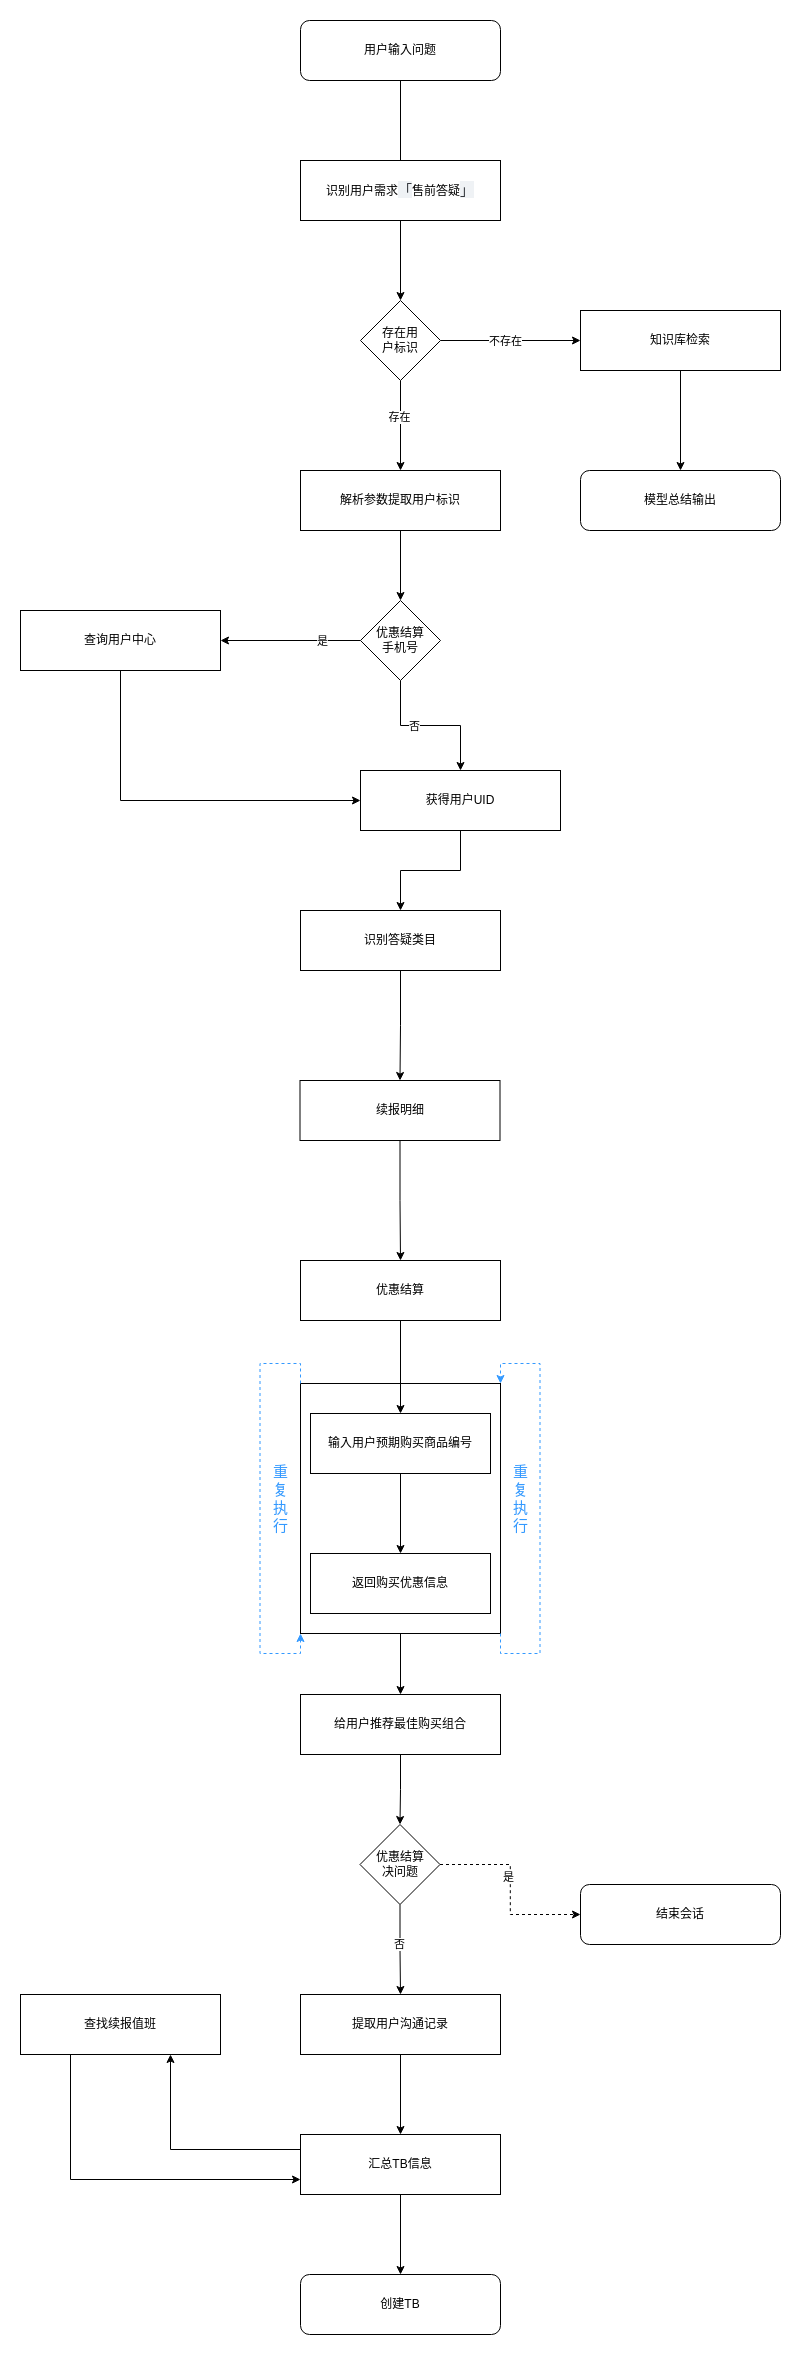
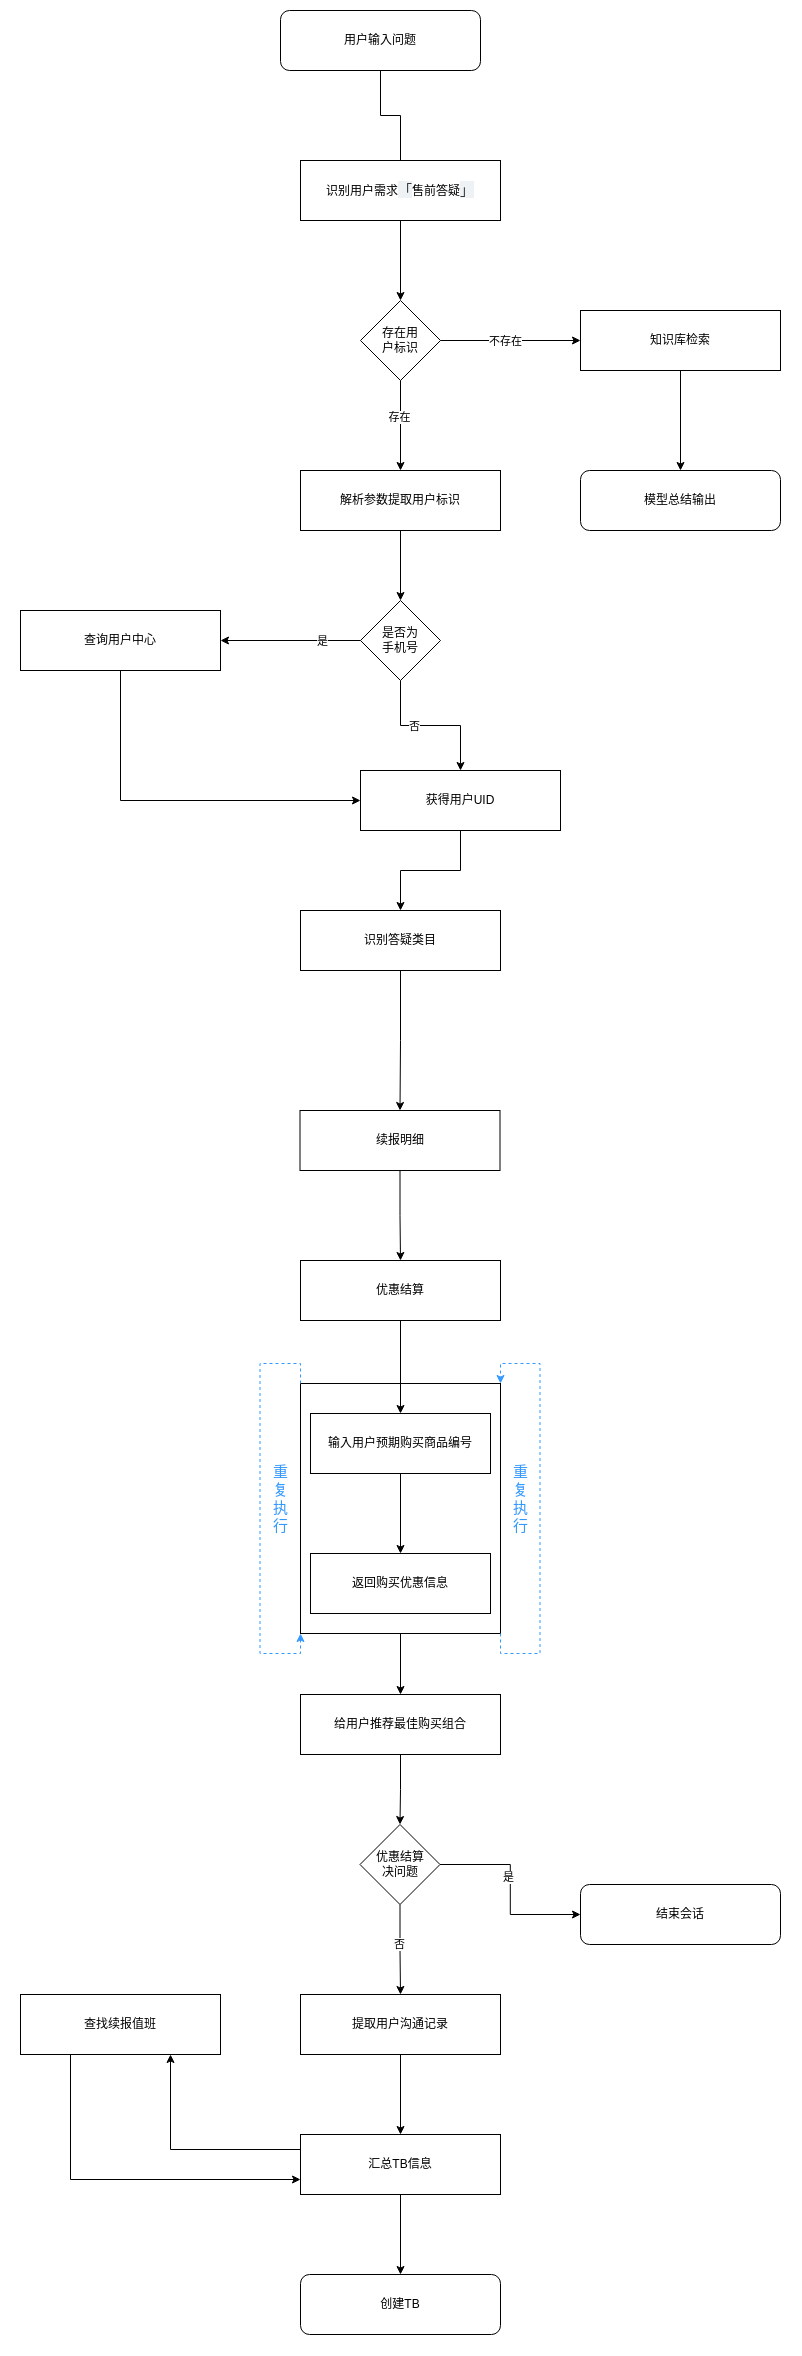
  <mxCell id="0" />
  <mxCell id="1" parent="0" />
  <mxCell id="2" value="" style="rounded=0;whiteSpace=wrap;html=1;fillColor=none;" vertex="1" parent="1"><mxGeometry x="300" y="1383" width="200" height="250" as="geometry" /></mxCell>
  <mxCell id="3" value="" style="edgeStyle=orthogonalEdgeStyle;rounded=0;orthogonalLoop=1;jettySize=auto;html=1;endArrow=none;" edge="1" parent="1" source="4" target="6"><mxGeometry relative="1" as="geometry" /></mxCell>
- <mxCell id="4" value="用户输入问题" style="rounded=1;whiteSpace=wrap;html=1;" parent="1" vertex="1"><mxGeometry x="300" y="20" width="200" height="60" as="geometry" /></mxCell>
+ <mxCell id="4" value="用户输入问题" style="rounded=1;whiteSpace=wrap;html=1;" parent="1" vertex="1"><mxGeometry x="280" y="10" width="200" height="60" as="geometry" /></mxCell>
  <mxCell id="5" value="" style="edgeStyle=orthogonalEdgeStyle;rounded=0;orthogonalLoop=1;jettySize=auto;html=1;" edge="1" parent="1" source="6" target="24"><mxGeometry relative="1" as="geometry" /></mxCell>
  <mxCell id="6" value="识别用户需求&lt;span style=&quot;color: rgb(47, 50, 56); font-family: -apple-system, &amp;quot;system-ui&amp;quot;, &amp;quot;Helvetica Neue&amp;quot;, Helvetica, &amp;quot;Apple Color&amp;quot;, Emoji, &amp;quot;Segoe UI&amp;quot;, &amp;quot;Segoe UI Emoji&amp;quot;, &amp;quot;Apple Color Emoji&amp;quot;, &amp;quot;Segoe UI Symbol&amp;quot;, Arial, &amp;quot;PingFang SC&amp;quot;, &amp;quot;Hiragino Sans GB&amp;quot;, &amp;quot;Microsoft YaHei&amp;quot;, &amp;quot;Heiti SC&amp;quot;, sans-serif; font-size: 14px; text-align: start; white-space-collapse: preserve; background-color: rgb(239, 242, 245);&quot;&gt;「&lt;/span&gt;售前答疑&lt;span style=&quot;color: rgb(47, 50, 56); font-family: -apple-system, &amp;quot;system-ui&amp;quot;, &amp;quot;Helvetica Neue&amp;quot;, Helvetica, &amp;quot;Apple Color&amp;quot;, Emoji, &amp;quot;Segoe UI&amp;quot;, &amp;quot;Segoe UI Emoji&amp;quot;, &amp;quot;Apple Color Emoji&amp;quot;, &amp;quot;Segoe UI Symbol&amp;quot;, Arial, &amp;quot;PingFang SC&amp;quot;, &amp;quot;Hiragino Sans GB&amp;quot;, &amp;quot;Microsoft YaHei&amp;quot;, &amp;quot;Heiti SC&amp;quot;, sans-serif; font-size: 14px; text-align: start; white-space-collapse: preserve; background-color: rgb(239, 242, 245);&quot;&gt;」&lt;/span&gt;" style="rounded=0;whiteSpace=wrap;html=1;" vertex="1" parent="1"><mxGeometry x="300" y="160" width="200" height="60" as="geometry" /></mxCell>
  <mxCell id="7" value="" style="edgeStyle=orthogonalEdgeStyle;rounded=0;orthogonalLoop=1;jettySize=auto;html=1;" edge="1" parent="1" source="8" target="13"><mxGeometry relative="1" as="geometry" /></mxCell>
  <mxCell id="8" value="解析参数提取用户标识" style="rounded=0;whiteSpace=wrap;html=1;" vertex="1" parent="1"><mxGeometry x="300" y="470" width="200" height="60" as="geometry" /></mxCell>
  <mxCell id="9" value="" style="edgeStyle=orthogonalEdgeStyle;rounded=0;orthogonalLoop=1;jettySize=auto;html=1;" edge="1" parent="1" source="13" target="15"><mxGeometry relative="1" as="geometry" /></mxCell>
  <mxCell id="10" value="是" style="edgeLabel;html=1;align=center;verticalAlign=middle;resizable=0;points=[];" vertex="1" connectable="0" parent="9"><mxGeometry x="-0.34" relative="1" as="geometry"><mxPoint x="7" as="offset" /></mxGeometry></mxCell>
  <mxCell id="11" value="" style="edgeStyle=orthogonalEdgeStyle;rounded=0;orthogonalLoop=1;jettySize=auto;html=1;" edge="1" parent="1" source="13" target="17"><mxGeometry relative="1" as="geometry" /></mxCell>
  <mxCell id="12" value="否" style="edgeLabel;html=1;align=center;verticalAlign=middle;resizable=0;points=[];" vertex="1" connectable="0" parent="11"><mxGeometry x="-0.222" relative="1" as="geometry"><mxPoint as="offset" /></mxGeometry></mxCell>
- <mxCell id="13" value="优惠结算&lt;div&gt;手机号&lt;/div&gt;" style="rhombus;whiteSpace=wrap;html=1;rounded=0;" vertex="1" parent="1"><mxGeometry x="360" y="600" width="80" height="80" as="geometry" /></mxCell>
+ <mxCell id="13" value="是否为&lt;div&gt;手机号&lt;/div&gt;" style="rhombus;whiteSpace=wrap;html=1;rounded=0;" vertex="1" parent="1"><mxGeometry x="360" y="600" width="80" height="80" as="geometry" /></mxCell>
  <mxCell id="14" style="edgeStyle=orthogonalEdgeStyle;rounded=0;orthogonalLoop=1;jettySize=auto;html=1;exitX=0.5;exitY=1;exitDx=0;exitDy=0;entryX=0;entryY=0.5;entryDx=0;entryDy=0;" edge="1" parent="1" source="15" target="17"><mxGeometry relative="1" as="geometry" /></mxCell>
  <mxCell id="15" value="查询用户中心" style="whiteSpace=wrap;html=1;rounded=0;" vertex="1" parent="1"><mxGeometry x="20" y="610" width="200" height="60" as="geometry" /></mxCell>
  <mxCell id="16" value="" style="edgeStyle=orthogonalEdgeStyle;rounded=0;orthogonalLoop=1;jettySize=auto;html=1;" edge="1" parent="1" source="17" target="19"><mxGeometry relative="1" as="geometry" /></mxCell>
  <mxCell id="17" value="获得用户UID" style="whiteSpace=wrap;html=1;rounded=0;" vertex="1" parent="1"><mxGeometry x="360" y="770" width="200" height="60" as="geometry" /></mxCell>
  <mxCell id="18" value="" style="edgeStyle=orthogonalEdgeStyle;rounded=0;orthogonalLoop=1;jettySize=auto;html=1;exitX=0.5;exitY=1;exitDx=0;exitDy=0;" edge="1" parent="1" source="19" target="29"><mxGeometry relative="1" as="geometry" /></mxCell>
  <mxCell id="19" value="识别答疑类目" style="whiteSpace=wrap;html=1;rounded=0;" vertex="1" parent="1"><mxGeometry x="300" y="910" width="200" height="60" as="geometry" /></mxCell>
  <mxCell id="20" style="edgeStyle=orthogonalEdgeStyle;rounded=0;orthogonalLoop=1;jettySize=auto;html=1;exitX=0.5;exitY=1;exitDx=0;exitDy=0;" edge="1" parent="1" source="24" target="8"><mxGeometry relative="1" as="geometry" /></mxCell>
  <mxCell id="21" value="存在" style="edgeLabel;html=1;align=center;verticalAlign=middle;resizable=0;points=[];" vertex="1" connectable="0" parent="20"><mxGeometry x="-0.2" y="-2" relative="1" as="geometry"><mxPoint as="offset" /></mxGeometry></mxCell>
  <mxCell id="22" value="" style="edgeStyle=orthogonalEdgeStyle;rounded=0;orthogonalLoop=1;jettySize=auto;html=1;" edge="1" parent="1" source="24" target="26"><mxGeometry relative="1" as="geometry" /></mxCell>
  <mxCell id="23" value="不存在" style="edgeLabel;html=1;align=center;verticalAlign=middle;resizable=0;points=[];" vertex="1" connectable="0" parent="22"><mxGeometry x="-0.08" relative="1" as="geometry"><mxPoint as="offset" /></mxGeometry></mxCell>
  <mxCell id="24" value="存在用&lt;div&gt;户标识&lt;/div&gt;" style="rhombus;whiteSpace=wrap;html=1;rounded=0;" vertex="1" parent="1"><mxGeometry x="360" y="300" width="80" height="80" as="geometry" /></mxCell>
  <mxCell id="25" value="" style="edgeStyle=orthogonalEdgeStyle;rounded=0;orthogonalLoop=1;jettySize=auto;html=1;" edge="1" parent="1" source="26" target="27"><mxGeometry relative="1" as="geometry" /></mxCell>
  <mxCell id="26" value="知识库检索" style="whiteSpace=wrap;html=1;rounded=0;" vertex="1" parent="1"><mxGeometry x="580" y="310" width="200" height="60" as="geometry" /></mxCell>
  <mxCell id="27" value="模型总结输出" style="whiteSpace=wrap;html=1;rounded=1;" vertex="1" parent="1"><mxGeometry x="580" y="470" width="200" height="60" as="geometry" /></mxCell>
  <mxCell id="28" style="edgeStyle=orthogonalEdgeStyle;rounded=0;orthogonalLoop=1;jettySize=auto;html=1;exitX=0.5;exitY=1;exitDx=0;exitDy=0;entryX=0.5;entryY=0;entryDx=0;entryDy=0;" edge="1" parent="1" source="29" target="31"><mxGeometry relative="1" as="geometry" /></mxCell>
- <mxCell id="29" value="续报明细" style="whiteSpace=wrap;html=1;rounded=0;" vertex="1" parent="1"><mxGeometry x="299.5" y="1080" width="200" height="60" as="geometry" /></mxCell>
+ <mxCell id="29" value="续报明细" style="whiteSpace=wrap;html=1;rounded=0;" vertex="1" parent="1"><mxGeometry x="299.5" y="1110" width="200" height="60" as="geometry" /></mxCell>
  <mxCell id="30" value="" style="edgeStyle=orthogonalEdgeStyle;rounded=0;orthogonalLoop=1;jettySize=auto;html=1;" edge="1" parent="1" source="31" target="33"><mxGeometry relative="1" as="geometry" /></mxCell>
  <mxCell id="31" value="优惠结算" style="whiteSpace=wrap;html=1;rounded=0;" vertex="1" parent="1"><mxGeometry x="300" y="1260" width="200" height="60" as="geometry" /></mxCell>
  <mxCell id="32" value="" style="edgeStyle=orthogonalEdgeStyle;rounded=0;orthogonalLoop=1;jettySize=auto;html=1;" edge="1" parent="1" source="33" target="34"><mxGeometry relative="1" as="geometry" /></mxCell>
  <mxCell id="33" value="输入用户预期购买商品编号" style="whiteSpace=wrap;html=1;rounded=0;" vertex="1" parent="1"><mxGeometry x="310" y="1413" width="180" height="60" as="geometry" /></mxCell>
  <mxCell id="34" value="返回购买优惠信息" style="whiteSpace=wrap;html=1;rounded=0;" vertex="1" parent="1"><mxGeometry x="310" y="1553" width="180" height="60" as="geometry" /></mxCell>
  <mxCell id="35" value="" style="edgeStyle=orthogonalEdgeStyle;rounded=0;orthogonalLoop=1;jettySize=auto;html=1;" edge="1" parent="1" source="2" target="41"><mxGeometry relative="1" as="geometry" /></mxCell>
  <mxCell id="36" style="edgeStyle=orthogonalEdgeStyle;rounded=0;orthogonalLoop=1;jettySize=auto;html=1;exitX=1;exitY=1;exitDx=0;exitDy=0;entryX=1;entryY=0;entryDx=0;entryDy=0;dashed=1;strokeColor=#3399FF;" edge="1" parent="1" source="2" target="2"><mxGeometry relative="1" as="geometry"><Array as="points"><mxPoint x="509.5" y="1653" /><mxPoint x="539.5" y="1653" /><mxPoint x="539.5" y="1363" /><mxPoint x="509.5" y="1363" /></Array></mxGeometry></mxCell>
  <mxCell id="37" style="edgeStyle=orthogonalEdgeStyle;rounded=0;orthogonalLoop=1;jettySize=auto;html=1;exitX=0;exitY=0;exitDx=0;exitDy=0;entryX=0;entryY=1;entryDx=0;entryDy=0;dashed=1;strokeColor=#3399FF;" edge="1" parent="1" source="2" target="2"><mxGeometry relative="1" as="geometry"><Array as="points"><mxPoint x="289.5" y="1363" /><mxPoint x="259.5" y="1363" /><mxPoint x="259.5" y="1653" /><mxPoint x="289.5" y="1653" /></Array></mxGeometry></mxCell>
  <mxCell id="38" value="重&lt;div&gt;复&lt;/div&gt;&lt;div&gt;执&lt;/div&gt;&lt;div&gt;行&lt;/div&gt;" style="text;html=1;align=center;verticalAlign=middle;resizable=0;points=[];autosize=1;strokeColor=none;fillColor=none;fontSize=15;fontColor=#3399FF;" vertex="1" parent="1"><mxGeometry x="499.5" y="1453" width="40" height="90" as="geometry" /></mxCell>
  <mxCell id="39" value="重&lt;div&gt;复&lt;/div&gt;&lt;div&gt;执&lt;/div&gt;&lt;div&gt;行&lt;/div&gt;" style="text;html=1;align=center;verticalAlign=middle;resizable=0;points=[];autosize=1;strokeColor=none;fillColor=none;fontSize=15;fontColor=#3399FF;" vertex="1" parent="1"><mxGeometry x="259.5" y="1453" width="40" height="90" as="geometry" /></mxCell>
  <mxCell id="40" value="" style="edgeStyle=orthogonalEdgeStyle;rounded=0;orthogonalLoop=1;jettySize=auto;html=1;" edge="1" parent="1" source="41" target="46"><mxGeometry relative="1" as="geometry" /></mxCell>
  <mxCell id="41" value="给用户推荐最佳购买组合" style="whiteSpace=wrap;html=1;fillColor=none;rounded=0;" vertex="1" parent="1"><mxGeometry x="300" y="1694" width="200" height="60" as="geometry" /></mxCell>
- <mxCell id="42" value="" style="edgeStyle=orthogonalEdgeStyle;rounded=0;orthogonalLoop=1;jettySize=auto;html=1;dashed=1;" edge="1" parent="1" source="46" target="47"><mxGeometry relative="1" as="geometry" /></mxCell>
+ <mxCell id="42" value="" style="edgeStyle=orthogonalEdgeStyle;rounded=0;orthogonalLoop=1;jettySize=auto;html=1;" edge="1" parent="1" source="46" target="47"><mxGeometry relative="1" as="geometry" /></mxCell>
  <mxCell id="43" value="是" style="edgeLabel;html=1;align=center;verticalAlign=middle;resizable=0;points=[];" vertex="1" connectable="0" parent="42"><mxGeometry x="-0.082" y="-3" relative="1" as="geometry"><mxPoint x="1" y="-4" as="offset" /></mxGeometry></mxCell>
  <mxCell id="44" value="" style="edgeStyle=orthogonalEdgeStyle;rounded=0;orthogonalLoop=1;jettySize=auto;html=1;" edge="1" parent="1" source="46" target="49"><mxGeometry relative="1" as="geometry" /></mxCell>
  <mxCell id="45" value="否" style="edgeLabel;html=1;align=center;verticalAlign=middle;resizable=0;points=[];" vertex="1" connectable="0" parent="44"><mxGeometry x="-0.138" relative="1" as="geometry"><mxPoint x="-1" as="offset" /></mxGeometry></mxCell>
  <mxCell id="46" value="优惠结算&lt;div&gt;决问题&lt;/div&gt;" style="rhombus;whiteSpace=wrap;html=1;fillColor=none;rounded=0;" vertex="1" parent="1"><mxGeometry x="359.5" y="1824" width="80" height="80" as="geometry" /></mxCell>
  <mxCell id="47" value="结束会话" style="whiteSpace=wrap;html=1;fillColor=none;rounded=1;" vertex="1" parent="1"><mxGeometry x="580" y="1884" width="200" height="60" as="geometry" /></mxCell>
  <mxCell id="48" value="" style="edgeStyle=orthogonalEdgeStyle;rounded=0;orthogonalLoop=1;jettySize=auto;html=1;" edge="1" parent="1" source="49" target="54"><mxGeometry relative="1" as="geometry" /></mxCell>
  <mxCell id="49" value="提取用户沟通记录" style="whiteSpace=wrap;html=1;fillColor=none;rounded=0;" vertex="1" parent="1"><mxGeometry x="300" y="1994" width="200" height="60" as="geometry" /></mxCell>
  <mxCell id="50" style="edgeStyle=orthogonalEdgeStyle;rounded=0;orthogonalLoop=1;jettySize=auto;html=1;exitX=0.25;exitY=1;exitDx=0;exitDy=0;entryX=0;entryY=0.75;entryDx=0;entryDy=0;" edge="1" parent="1" source="51" target="54"><mxGeometry relative="1" as="geometry" /></mxCell>
  <mxCell id="51" value="查找续报值班" style="whiteSpace=wrap;html=1;fillColor=none;rounded=0;" vertex="1" parent="1"><mxGeometry x="20" y="1994" width="200" height="60" as="geometry" /></mxCell>
  <mxCell id="52" style="edgeStyle=orthogonalEdgeStyle;rounded=0;orthogonalLoop=1;jettySize=auto;html=1;exitX=0;exitY=0.25;exitDx=0;exitDy=0;entryX=0.75;entryY=1;entryDx=0;entryDy=0;" edge="1" parent="1" source="54" target="51"><mxGeometry relative="1" as="geometry" /></mxCell>
  <mxCell id="53" value="" style="edgeStyle=orthogonalEdgeStyle;rounded=0;orthogonalLoop=1;jettySize=auto;html=1;" edge="1" parent="1" source="54" target="55"><mxGeometry relative="1" as="geometry" /></mxCell>
  <mxCell id="54" value="汇总TB信息" style="whiteSpace=wrap;html=1;fillColor=none;rounded=0;" vertex="1" parent="1"><mxGeometry x="300" y="2134" width="200" height="60" as="geometry" /></mxCell>
  <mxCell id="55" value="创建TB" style="whiteSpace=wrap;html=1;fillColor=none;rounded=1;" vertex="1" parent="1"><mxGeometry x="300" y="2274" width="200" height="60" as="geometry" /></mxCell>
